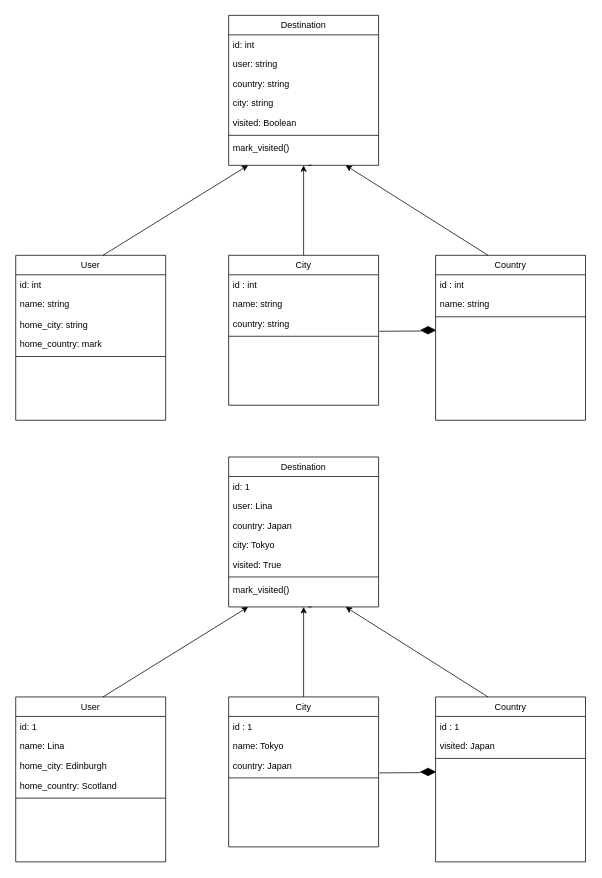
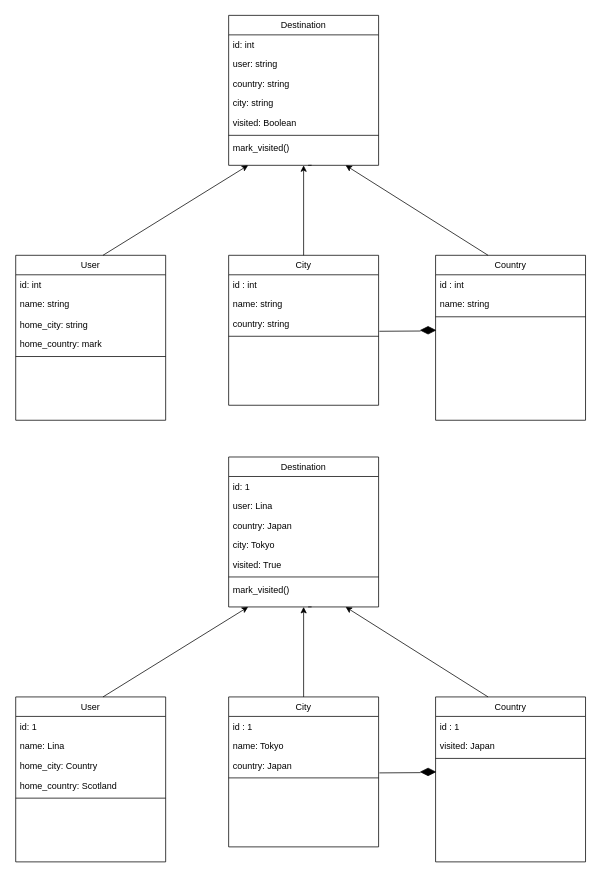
  <mxCell id="0" />
  <mxCell id="1" parent="0" />
  <mxCell id="2" value="" style="shape=rhombus;perimeter=rhombusPerimeter;whiteSpace=wrap;html=1;align=center;fillColor=#000000;" parent="1" vertex="1"><mxGeometry x="560" y="435" width="20" height="10" as="geometry" /></mxCell>
  <mxCell id="3" value="User" style="swimlane;fontStyle=0;align=center;verticalAlign=top;childLayout=stackLayout;horizontal=1;startSize=26;horizontalStack=0;resizeParent=1;resizeLast=0;collapsible=1;marginBottom=0;rounded=0;shadow=0;strokeWidth=1;" parent="1" vertex="1"><mxGeometry x="20" y="340" width="200" height="220" as="geometry"><mxRectangle x="230" y="140" width="160" height="26" as="alternateBounds" /></mxGeometry></mxCell>
  <mxCell id="4" value="id: int" style="text;align=left;verticalAlign=top;spacingLeft=4;spacingRight=4;overflow=hidden;rotatable=0;points=[[0,0.5],[1,0.5]];portConstraint=eastwest;rounded=0;shadow=0;html=0;" parent="3" vertex="1"><mxGeometry y="26" width="200" height="26" as="geometry" /></mxCell>
  <mxCell id="5" value="name: string" style="text;align=left;verticalAlign=top;spacingLeft=4;spacingRight=4;overflow=hidden;rotatable=0;points=[[0,0.5],[1,0.5]];portConstraint=eastwest;" parent="3" vertex="1"><mxGeometry y="52" width="200" height="27" as="geometry" /></mxCell>
  <mxCell id="6" value="home_city: string" style="text;align=left;verticalAlign=top;spacingLeft=4;spacingRight=4;overflow=hidden;rotatable=0;points=[[0,0.5],[1,0.5]];portConstraint=eastwest;" parent="3" vertex="1"><mxGeometry y="79" width="200" height="26" as="geometry" /></mxCell>
  <mxCell id="7" value="home_country: mark" style="text;align=left;verticalAlign=top;spacingLeft=4;spacingRight=4;overflow=hidden;rotatable=0;points=[[0,0.5],[1,0.5]];portConstraint=eastwest;rounded=0;shadow=0;html=0;" parent="3" vertex="1"><mxGeometry y="105" width="200" height="26" as="geometry" /></mxCell>
  <mxCell id="8" value="" style="line;html=1;strokeWidth=1;align=left;verticalAlign=middle;spacingTop=-1;spacingLeft=3;spacingRight=3;rotatable=0;labelPosition=right;points=[];portConstraint=eastwest;" parent="3" vertex="1"><mxGeometry y="131" width="200" height="8" as="geometry" /></mxCell>
  <mxCell id="9" value="City" style="swimlane;fontStyle=0;align=center;verticalAlign=top;childLayout=stackLayout;horizontal=1;startSize=26;horizontalStack=0;resizeParent=1;resizeLast=0;collapsible=1;marginBottom=0;rounded=0;shadow=0;strokeWidth=1;" parent="1" vertex="1"><mxGeometry x="304" y="340" width="200" height="200" as="geometry"><mxRectangle x="130" y="380" width="160" height="26" as="alternateBounds" /></mxGeometry></mxCell>
  <mxCell id="10" value="id : int" style="text;align=left;verticalAlign=top;spacingLeft=4;spacingRight=4;overflow=hidden;rotatable=0;points=[[0,0.5],[1,0.5]];portConstraint=eastwest;" parent="9" vertex="1"><mxGeometry y="26" width="200" height="26" as="geometry" /></mxCell>
  <mxCell id="11" value="name: string" style="text;align=left;verticalAlign=top;spacingLeft=4;spacingRight=4;overflow=hidden;rotatable=0;points=[[0,0.5],[1,0.5]];portConstraint=eastwest;rounded=0;shadow=0;html=0;" parent="9" vertex="1"><mxGeometry y="52" width="200" height="26" as="geometry" /></mxCell>
  <mxCell id="12" value="country: string" style="text;align=left;verticalAlign=top;spacingLeft=4;spacingRight=4;overflow=hidden;rotatable=0;points=[[0,0.5],[1,0.5]];portConstraint=eastwest;rounded=0;shadow=0;html=0;" parent="9" vertex="1"><mxGeometry y="78" width="200" height="26" as="geometry" /></mxCell>
  <mxCell id="13" value="" style="line;html=1;strokeWidth=1;align=left;verticalAlign=middle;spacingTop=-1;spacingLeft=3;spacingRight=3;rotatable=0;labelPosition=right;points=[];portConstraint=eastwest;" parent="9" vertex="1"><mxGeometry y="104" width="200" height="8" as="geometry" /></mxCell>
  <mxCell id="14" value="Country" style="swimlane;fontStyle=0;align=center;verticalAlign=top;childLayout=stackLayout;horizontal=1;startSize=26;horizontalStack=0;resizeParent=1;resizeLast=0;collapsible=1;marginBottom=0;rounded=0;shadow=0;strokeWidth=1;" parent="1" vertex="1"><mxGeometry x="580" y="340" width="200" height="220" as="geometry"><mxRectangle x="550" y="140" width="160" height="26" as="alternateBounds" /></mxGeometry></mxCell>
  <mxCell id="15" value="id : int" style="text;align=left;verticalAlign=top;spacingLeft=4;spacingRight=4;overflow=hidden;rotatable=0;points=[[0,0.5],[1,0.5]];portConstraint=eastwest;" parent="14" vertex="1"><mxGeometry y="26" width="200" height="26" as="geometry" /></mxCell>
  <mxCell id="16" value="name: string" style="text;align=left;verticalAlign=top;spacingLeft=4;spacingRight=4;overflow=hidden;rotatable=0;points=[[0,0.5],[1,0.5]];portConstraint=eastwest;rounded=0;shadow=0;html=0;" parent="14" vertex="1"><mxGeometry y="52" width="200" height="26" as="geometry" /></mxCell>
  <mxCell id="17" value="" style="line;html=1;strokeWidth=1;align=left;verticalAlign=middle;spacingTop=-1;spacingLeft=3;spacingRight=3;rotatable=0;labelPosition=right;points=[];portConstraint=eastwest;" parent="14" vertex="1"><mxGeometry y="78" width="200" height="8" as="geometry" /></mxCell>
  <mxCell id="18" value="Destination" style="swimlane;fontStyle=0;align=center;verticalAlign=top;childLayout=stackLayout;horizontal=1;startSize=26;horizontalStack=0;resizeParent=1;resizeLast=0;collapsible=1;marginBottom=0;rounded=0;shadow=0;strokeWidth=1;" parent="1" vertex="1"><mxGeometry x="304" y="20" width="200" height="200" as="geometry"><mxRectangle x="340" y="380" width="170" height="26" as="alternateBounds" /></mxGeometry></mxCell>
  <mxCell id="19" value="id: int" style="text;align=left;verticalAlign=top;spacingLeft=4;spacingRight=4;overflow=hidden;rotatable=0;points=[[0,0.5],[1,0.5]];portConstraint=eastwest;" parent="18" vertex="1"><mxGeometry y="26" width="200" height="26" as="geometry" /></mxCell>
  <mxCell id="20" value="user: string" style="text;align=left;verticalAlign=top;spacingLeft=4;spacingRight=4;overflow=hidden;rotatable=0;points=[[0,0.5],[1,0.5]];portConstraint=eastwest;" parent="18" vertex="1"><mxGeometry y="52" width="200" height="26" as="geometry" /></mxCell>
  <mxCell id="21" value="country: string" style="text;align=left;verticalAlign=top;spacingLeft=4;spacingRight=4;overflow=hidden;rotatable=0;points=[[0,0.5],[1,0.5]];portConstraint=eastwest;" parent="18" vertex="1"><mxGeometry y="78" width="200" height="26" as="geometry" /></mxCell>
  <mxCell id="22" value="city: string" style="text;align=left;verticalAlign=top;spacingLeft=4;spacingRight=4;overflow=hidden;rotatable=0;points=[[0,0.5],[1,0.5]];portConstraint=eastwest;" parent="18" vertex="1"><mxGeometry y="104" width="200" height="26" as="geometry" /></mxCell>
  <mxCell id="23" value="visited: Boolean" style="text;align=left;verticalAlign=top;spacingLeft=4;spacingRight=4;overflow=hidden;rotatable=0;points=[[0,0.5],[1,0.5]];portConstraint=eastwest;" parent="18" vertex="1"><mxGeometry y="130" width="200" height="26" as="geometry" /></mxCell>
  <mxCell id="24" value="" style="line;html=1;strokeWidth=1;align=left;verticalAlign=middle;spacingTop=-1;spacingLeft=3;spacingRight=3;rotatable=0;labelPosition=right;points=[];portConstraint=eastwest;" parent="18" vertex="1"><mxGeometry y="156" width="200" height="8" as="geometry" /></mxCell>
  <mxCell id="25" value="mark_visited()" style="text;align=left;verticalAlign=top;spacingLeft=4;spacingRight=4;overflow=hidden;rotatable=0;points=[[0,0.5],[1,0.5]];portConstraint=eastwest;" parent="18" vertex="1"><mxGeometry y="164" width="200" height="26" as="geometry" /></mxCell>
  <mxCell id="26" value="" style="endArrow=none;html=1;exitX=0.532;exitY=-0.01;exitDx=0;exitDy=0;exitPerimeter=0;" parent="1" edge="1"><mxGeometry width="50" height="50" relative="1" as="geometry"><mxPoint x="414.64" y="219.9" as="sourcePoint" /><mxPoint x="410" y="220" as="targetPoint" /></mxGeometry></mxCell>
  <mxCell id="27" value="" style="endArrow=classic;html=1;exitX=0.582;exitY=0;exitDx=0;exitDy=0;exitPerimeter=0;" parent="1" source="3" edge="1"><mxGeometry width="50" height="50" relative="1" as="geometry"><mxPoint x="260" y="370" as="sourcePoint" /><mxPoint x="330" y="220" as="targetPoint" /></mxGeometry></mxCell>
  <mxCell id="28" value="" style="endArrow=classic;html=1;entryX=0.5;entryY=1;entryDx=0;entryDy=0;exitX=0.5;exitY=0;exitDx=0;exitDy=0;" parent="1" source="9" target="18" edge="1"><mxGeometry width="50" height="50" relative="1" as="geometry"><mxPoint x="260" y="370" as="sourcePoint" /><mxPoint x="310" y="320" as="targetPoint" /></mxGeometry></mxCell>
  <mxCell id="29" value="" style="endArrow=classic;html=1;exitX=0.35;exitY=0;exitDx=0;exitDy=0;exitPerimeter=0;" parent="1" source="14" edge="1"><mxGeometry width="50" height="50" relative="1" as="geometry"><mxPoint x="260" y="370" as="sourcePoint" /><mxPoint x="460" y="220" as="targetPoint" /></mxGeometry></mxCell>
  <mxCell id="30" value="" style="endArrow=none;html=1;exitX=1.005;exitY=0.897;exitDx=0;exitDy=0;exitPerimeter=0;" parent="1" source="12" edge="1"><mxGeometry width="50" height="50" relative="1" as="geometry"><mxPoint x="260" y="370" as="sourcePoint" /><mxPoint x="560" y="441" as="targetPoint" /></mxGeometry></mxCell>
  <mxCell id="31" value="" style="shape=rhombus;perimeter=rhombusPerimeter;whiteSpace=wrap;html=1;align=center;fillColor=#000000;" vertex="1" parent="1"><mxGeometry x="560" y="1024" width="20" height="10" as="geometry" /></mxCell>
  <mxCell id="32" value="User" style="swimlane;fontStyle=0;align=center;verticalAlign=top;childLayout=stackLayout;horizontal=1;startSize=26;horizontalStack=0;resizeParent=1;resizeLast=0;collapsible=1;marginBottom=0;rounded=0;shadow=0;strokeWidth=1;" vertex="1" parent="1"><mxGeometry x="20" y="929" width="200" height="220" as="geometry"><mxRectangle x="230" y="140" width="160" height="26" as="alternateBounds" /></mxGeometry></mxCell>
  <mxCell id="33" value="id: 1" style="text;align=left;verticalAlign=top;spacingLeft=4;spacingRight=4;overflow=hidden;rotatable=0;points=[[0,0.5],[1,0.5]];portConstraint=eastwest;rounded=0;shadow=0;html=0;" vertex="1" parent="32"><mxGeometry y="26" width="200" height="26" as="geometry" /></mxCell>
  <mxCell id="34" value="name: Lina" style="text;align=left;verticalAlign=top;spacingLeft=4;spacingRight=4;overflow=hidden;rotatable=0;points=[[0,0.5],[1,0.5]];portConstraint=eastwest;" vertex="1" parent="32"><mxGeometry y="52" width="200" height="27" as="geometry" /></mxCell>
- <mxCell id="35" value="home_city: Edinburgh" style="text;align=left;verticalAlign=top;spacingLeft=4;spacingRight=4;overflow=hidden;rotatable=0;points=[[0,0.5],[1,0.5]];portConstraint=eastwest;" vertex="1" parent="32"><mxGeometry y="79" width="200" height="26" as="geometry" /></mxCell>
+ <mxCell id="35" value="home_city: Country" style="text;align=left;verticalAlign=top;spacingLeft=4;spacingRight=4;overflow=hidden;rotatable=0;points=[[0,0.5],[1,0.5]];portConstraint=eastwest;" vertex="1" parent="32"><mxGeometry y="79" width="200" height="26" as="geometry" /></mxCell>
  <mxCell id="36" value="home_country: Scotland" style="text;align=left;verticalAlign=top;spacingLeft=4;spacingRight=4;overflow=hidden;rotatable=0;points=[[0,0.5],[1,0.5]];portConstraint=eastwest;rounded=0;shadow=0;html=0;" vertex="1" parent="32"><mxGeometry y="105" width="200" height="26" as="geometry" /></mxCell>
  <mxCell id="37" value="" style="line;html=1;strokeWidth=1;align=left;verticalAlign=middle;spacingTop=-1;spacingLeft=3;spacingRight=3;rotatable=0;labelPosition=right;points=[];portConstraint=eastwest;" vertex="1" parent="32"><mxGeometry y="131" width="200" height="8" as="geometry" /></mxCell>
  <mxCell id="38" value="City" style="swimlane;fontStyle=0;align=center;verticalAlign=top;childLayout=stackLayout;horizontal=1;startSize=26;horizontalStack=0;resizeParent=1;resizeLast=0;collapsible=1;marginBottom=0;rounded=0;shadow=0;strokeWidth=1;" vertex="1" parent="1"><mxGeometry x="304" y="929" width="200" height="200" as="geometry"><mxRectangle x="130" y="380" width="160" height="26" as="alternateBounds" /></mxGeometry></mxCell>
  <mxCell id="39" value="id : 1&#10;" style="text;align=left;verticalAlign=top;spacingLeft=4;spacingRight=4;overflow=hidden;rotatable=0;points=[[0,0.5],[1,0.5]];portConstraint=eastwest;" vertex="1" parent="38"><mxGeometry y="26" width="200" height="26" as="geometry" /></mxCell>
  <mxCell id="40" value="name: Tokyo" style="text;align=left;verticalAlign=top;spacingLeft=4;spacingRight=4;overflow=hidden;rotatable=0;points=[[0,0.5],[1,0.5]];portConstraint=eastwest;rounded=0;shadow=0;html=0;" vertex="1" parent="38"><mxGeometry y="52" width="200" height="26" as="geometry" /></mxCell>
  <mxCell id="41" value="country: Japan" style="text;align=left;verticalAlign=top;spacingLeft=4;spacingRight=4;overflow=hidden;rotatable=0;points=[[0,0.5],[1,0.5]];portConstraint=eastwest;rounded=0;shadow=0;html=0;" vertex="1" parent="38"><mxGeometry y="78" width="200" height="26" as="geometry" /></mxCell>
  <mxCell id="42" value="" style="line;html=1;strokeWidth=1;align=left;verticalAlign=middle;spacingTop=-1;spacingLeft=3;spacingRight=3;rotatable=0;labelPosition=right;points=[];portConstraint=eastwest;" vertex="1" parent="38"><mxGeometry y="104" width="200" height="8" as="geometry" /></mxCell>
  <mxCell id="43" value="Country" style="swimlane;fontStyle=0;align=center;verticalAlign=top;childLayout=stackLayout;horizontal=1;startSize=26;horizontalStack=0;resizeParent=1;resizeLast=0;collapsible=1;marginBottom=0;rounded=0;shadow=0;strokeWidth=1;" vertex="1" parent="1"><mxGeometry x="580" y="929" width="200" height="220" as="geometry"><mxRectangle x="550" y="140" width="160" height="26" as="alternateBounds" /></mxGeometry></mxCell>
  <mxCell id="44" value="id : 1" style="text;align=left;verticalAlign=top;spacingLeft=4;spacingRight=4;overflow=hidden;rotatable=0;points=[[0,0.5],[1,0.5]];portConstraint=eastwest;" vertex="1" parent="43"><mxGeometry y="26" width="200" height="26" as="geometry" /></mxCell>
  <mxCell id="45" value="visited: Japan" style="text;align=left;verticalAlign=top;spacingLeft=4;spacingRight=4;overflow=hidden;rotatable=0;points=[[0,0.5],[1,0.5]];portConstraint=eastwest;rounded=0;shadow=0;html=0;" vertex="1" parent="43"><mxGeometry y="52" width="200" height="26" as="geometry" /></mxCell>
  <mxCell id="46" value="" style="line;html=1;strokeWidth=1;align=left;verticalAlign=middle;spacingTop=-1;spacingLeft=3;spacingRight=3;rotatable=0;labelPosition=right;points=[];portConstraint=eastwest;" vertex="1" parent="43"><mxGeometry y="78" width="200" height="8" as="geometry" /></mxCell>
  <mxCell id="47" value="Destination" style="swimlane;fontStyle=0;align=center;verticalAlign=top;childLayout=stackLayout;horizontal=1;startSize=26;horizontalStack=0;resizeParent=1;resizeLast=0;collapsible=1;marginBottom=0;rounded=0;shadow=0;strokeWidth=1;" vertex="1" parent="1"><mxGeometry x="304" y="609" width="200" height="200" as="geometry"><mxRectangle x="340" y="380" width="170" height="26" as="alternateBounds" /></mxGeometry></mxCell>
  <mxCell id="48" value="id: 1" style="text;align=left;verticalAlign=top;spacingLeft=4;spacingRight=4;overflow=hidden;rotatable=0;points=[[0,0.5],[1,0.5]];portConstraint=eastwest;" vertex="1" parent="47"><mxGeometry y="26" width="200" height="26" as="geometry" /></mxCell>
  <mxCell id="49" value="user: Lina" style="text;align=left;verticalAlign=top;spacingLeft=4;spacingRight=4;overflow=hidden;rotatable=0;points=[[0,0.5],[1,0.5]];portConstraint=eastwest;" vertex="1" parent="47"><mxGeometry y="52" width="200" height="26" as="geometry" /></mxCell>
  <mxCell id="50" value="country: Japan" style="text;align=left;verticalAlign=top;spacingLeft=4;spacingRight=4;overflow=hidden;rotatable=0;points=[[0,0.5],[1,0.5]];portConstraint=eastwest;" vertex="1" parent="47"><mxGeometry y="78" width="200" height="26" as="geometry" /></mxCell>
  <mxCell id="51" value="city: Tokyo" style="text;align=left;verticalAlign=top;spacingLeft=4;spacingRight=4;overflow=hidden;rotatable=0;points=[[0,0.5],[1,0.5]];portConstraint=eastwest;" vertex="1" parent="47"><mxGeometry y="104" width="200" height="26" as="geometry" /></mxCell>
  <mxCell id="52" value="visited: True" style="text;align=left;verticalAlign=top;spacingLeft=4;spacingRight=4;overflow=hidden;rotatable=0;points=[[0,0.5],[1,0.5]];portConstraint=eastwest;" vertex="1" parent="47"><mxGeometry y="130" width="200" height="26" as="geometry" /></mxCell>
  <mxCell id="53" value="" style="line;html=1;strokeWidth=1;align=left;verticalAlign=middle;spacingTop=-1;spacingLeft=3;spacingRight=3;rotatable=0;labelPosition=right;points=[];portConstraint=eastwest;" vertex="1" parent="47"><mxGeometry y="156" width="200" height="8" as="geometry" /></mxCell>
  <mxCell id="54" value="mark_visited()" style="text;align=left;verticalAlign=top;spacingLeft=4;spacingRight=4;overflow=hidden;rotatable=0;points=[[0,0.5],[1,0.5]];portConstraint=eastwest;" vertex="1" parent="47"><mxGeometry y="164" width="200" height="26" as="geometry" /></mxCell>
  <mxCell id="55" value="" style="endArrow=none;html=1;exitX=0.532;exitY=-0.01;exitDx=0;exitDy=0;exitPerimeter=0;" edge="1" parent="1"><mxGeometry width="50" height="50" relative="1" as="geometry"><mxPoint x="414.64" y="808.9" as="sourcePoint" /><mxPoint x="410" y="809" as="targetPoint" /></mxGeometry></mxCell>
  <mxCell id="56" value="" style="endArrow=classic;html=1;exitX=0.582;exitY=0;exitDx=0;exitDy=0;exitPerimeter=0;" edge="1" parent="1" source="32"><mxGeometry width="50" height="50" relative="1" as="geometry"><mxPoint x="260" y="959" as="sourcePoint" /><mxPoint x="330" y="809" as="targetPoint" /></mxGeometry></mxCell>
  <mxCell id="57" value="" style="endArrow=classic;html=1;entryX=0.5;entryY=1;entryDx=0;entryDy=0;exitX=0.5;exitY=0;exitDx=0;exitDy=0;" edge="1" parent="1" source="38" target="47"><mxGeometry width="50" height="50" relative="1" as="geometry"><mxPoint x="260" y="959" as="sourcePoint" /><mxPoint x="310" y="909" as="targetPoint" /></mxGeometry></mxCell>
  <mxCell id="58" value="" style="endArrow=classic;html=1;exitX=0.35;exitY=0;exitDx=0;exitDy=0;exitPerimeter=0;" edge="1" parent="1" source="43"><mxGeometry width="50" height="50" relative="1" as="geometry"><mxPoint x="260" y="959" as="sourcePoint" /><mxPoint x="460" y="809" as="targetPoint" /></mxGeometry></mxCell>
  <mxCell id="59" value="" style="endArrow=none;html=1;exitX=1.005;exitY=0.897;exitDx=0;exitDy=0;exitPerimeter=0;" edge="1" parent="1" source="41"><mxGeometry width="50" height="50" relative="1" as="geometry"><mxPoint x="260" y="959" as="sourcePoint" /><mxPoint x="560" y="1030" as="targetPoint" /></mxGeometry></mxCell>
